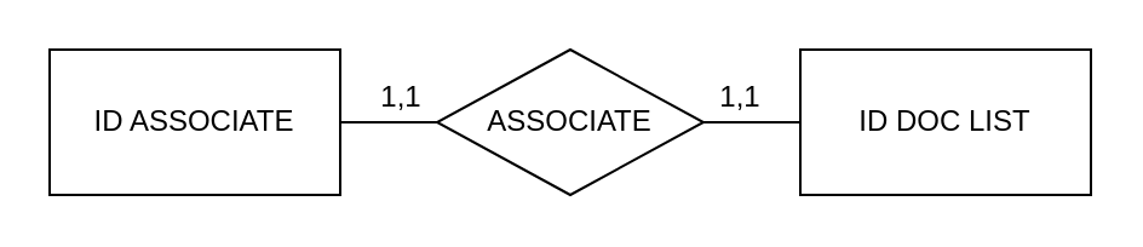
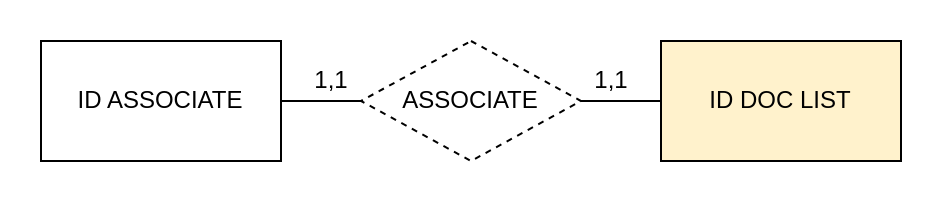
  <mxCell id="0" />
  <mxCell id="1" parent="0" />
  <mxCell id="2" value="ID ASSOCIATE" style="rounded=0;whiteSpace=wrap;html=1;" parent="1" vertex="1"><mxGeometry x="20" y="20" width="120" height="60" as="geometry" /></mxCell>
- <mxCell id="3" value="ASSOCIATE" style="rhombus;whiteSpace=wrap;html=1;" parent="1" vertex="1"><mxGeometry x="180" y="20" width="110" height="60" as="geometry" /></mxCell>
+ <mxCell id="3" value="ASSOCIATE" style="rhombus;whiteSpace=wrap;html=1;dashed=1;" parent="1" vertex="1"><mxGeometry x="180" y="20" width="110" height="60" as="geometry" /></mxCell>
  <mxCell id="4" value="" style="endArrow=none;html=1;rounded=0;exitX=0;exitY=0.5;exitDx=0;exitDy=0;" parent="1" source="3" edge="1"><mxGeometry width="50" height="50" relative="1" as="geometry"><mxPoint x="190" y="40" as="sourcePoint" /><mxPoint x="140" y="50" as="targetPoint" /></mxGeometry></mxCell>
  <mxCell id="5" value="" style="endArrow=none;html=1;rounded=0;exitX=1;exitY=0.5;exitDx=0;exitDy=0;" parent="1" source="3" edge="1"><mxGeometry width="50" height="50" relative="1" as="geometry"><mxPoint x="180" y="60" as="sourcePoint" /><mxPoint x="330" y="50" as="targetPoint" /></mxGeometry></mxCell>
- <mxCell id="6" value="ID DOC LIST" style="rounded=0;whiteSpace=wrap;html=1;" parent="1" vertex="1"><mxGeometry x="330" y="20" width="120" height="60" as="geometry" /></mxCell>
+ <mxCell id="6" value="ID DOC LIST" style="rounded=0;whiteSpace=wrap;html=1;fillColor=#fff2cc;" parent="1" vertex="1"><mxGeometry x="330" y="20" width="120" height="60" as="geometry" /></mxCell>
  <mxCell id="7" value="1,1" style="text;html=1;align=center;verticalAlign=middle;resizable=0;points=[];autosize=1;strokeColor=none;fillColor=none;" parent="1" vertex="1"><mxGeometry x="150" y="30" width="30" height="20" as="geometry" /></mxCell>
  <mxCell id="8" value="1,1" style="text;html=1;align=center;verticalAlign=middle;resizable=0;points=[];autosize=1;strokeColor=none;fillColor=none;" parent="1" vertex="1"><mxGeometry x="290" y="30" width="30" height="20" as="geometry" /></mxCell>
